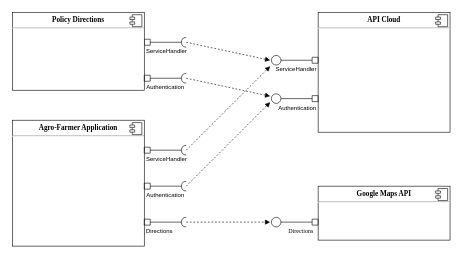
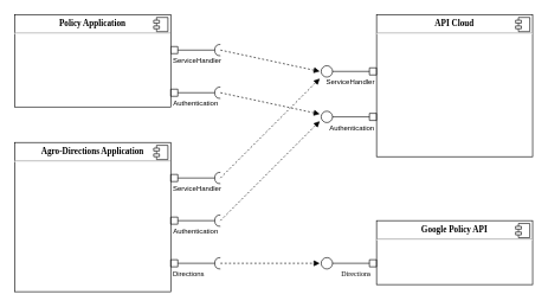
  <mxCell id="0" />
  <mxCell id="1" parent="0" />
  <mxCell id="2" style="rounded=0;orthogonalLoop=1;jettySize=auto;html=1;elbow=vertical;endArrow=halfCircle;endFill=0;startArrow=box;startFill=0;startSize=8;" edge="1" parent="1"><mxGeometry relative="1" as="geometry"><mxPoint x="240" y="70" as="sourcePoint" /><mxPoint x="310" y="70" as="targetPoint" /></mxGeometry></mxCell>
- <mxCell id="3" value="&lt;p style=&quot;margin: 0px ; margin-top: 6px ; text-align: center&quot;&gt;&lt;font face=&quot;Verdana&quot;&gt;&lt;b&gt;Policy Directions&lt;br&gt;&lt;/b&gt;&lt;/font&gt;&lt;/p&gt;&lt;hr&gt;&lt;p style=&quot;margin: 0px ; margin-left: 8px&quot;&gt;&lt;font face=&quot;Verdana&quot;&gt;&lt;br&gt;&lt;br&gt;&lt;/font&gt;&lt;/p&gt;" style="align=left;overflow=fill;html=1;dropTarget=0;" vertex="1" parent="1"><mxGeometry x="20" y="20" width="220" height="130" as="geometry" /></mxCell>
+ <mxCell id="3" value="&lt;p style=&quot;margin: 0px ; margin-top: 6px ; text-align: center&quot;&gt;&lt;font face=&quot;Verdana&quot;&gt;&lt;b&gt;Policy Application&lt;br&gt;&lt;/b&gt;&lt;/font&gt;&lt;/p&gt;&lt;hr&gt;&lt;p style=&quot;margin: 0px ; margin-left: 8px&quot;&gt;&lt;font face=&quot;Verdana&quot;&gt;&lt;br&gt;&lt;br&gt;&lt;/font&gt;&lt;/p&gt;" style="align=left;overflow=fill;html=1;dropTarget=0;" vertex="1" parent="1"><mxGeometry x="20" y="20" width="220" height="130" as="geometry" /></mxCell>
  <mxCell id="4" value="" style="shape=component;jettyWidth=8;jettyHeight=4;" vertex="1" parent="3"><mxGeometry x="1" width="20" height="20" relative="1" as="geometry"><mxPoint x="-24" y="4" as="offset" /></mxGeometry></mxCell>
- <mxCell id="5" value="&lt;p style=&quot;margin: 0px ; margin-top: 6px ; text-align: center&quot;&gt;&lt;font face=&quot;Verdana&quot;&gt;&lt;b&gt;Agro-Farmer Application&lt;br&gt;&lt;/b&gt;&lt;/font&gt;&lt;/p&gt;&lt;hr&gt;&lt;p style=&quot;margin: 0px ; margin-left: 8px&quot;&gt;&lt;font face=&quot;Verdana&quot;&gt;&lt;br&gt;&lt;br&gt;&lt;/font&gt;&lt;/p&gt;" style="align=left;overflow=fill;html=1;dropTarget=0;" vertex="1" parent="1"><mxGeometry x="20" y="200" width="220" height="210" as="geometry" /></mxCell>
+ <mxCell id="5" value="&lt;p style=&quot;margin: 0px ; margin-top: 6px ; text-align: center&quot;&gt;&lt;font face=&quot;Verdana&quot;&gt;&lt;b&gt;Agro-Directions Application&lt;br&gt;&lt;/b&gt;&lt;/font&gt;&lt;/p&gt;&lt;hr&gt;&lt;p style=&quot;margin: 0px ; margin-left: 8px&quot;&gt;&lt;font face=&quot;Verdana&quot;&gt;&lt;br&gt;&lt;br&gt;&lt;/font&gt;&lt;/p&gt;" style="align=left;overflow=fill;html=1;dropTarget=0;" vertex="1" parent="1"><mxGeometry x="20" y="200" width="220" height="210" as="geometry" /></mxCell>
  <mxCell id="6" value="" style="shape=component;jettyWidth=8;jettyHeight=4;" vertex="1" parent="5"><mxGeometry x="1" width="20" height="20" relative="1" as="geometry"><mxPoint x="-24" y="4" as="offset" /></mxGeometry></mxCell>
- <mxCell id="7" value="&lt;p style=&quot;margin: 0px ; margin-top: 6px ; text-align: center&quot;&gt;&lt;font face=&quot;Verdana&quot;&gt;&lt;b&gt;Google Maps API&lt;br&gt;&lt;/b&gt;&lt;/font&gt;&lt;/p&gt;&lt;hr&gt;&lt;p style=&quot;margin: 0px ; margin-left: 8px&quot;&gt;&lt;font face=&quot;Verdana&quot;&gt;&lt;br&gt;&lt;br&gt;&lt;/font&gt;&lt;/p&gt;" style="align=left;overflow=fill;html=1;dropTarget=0;" vertex="1" parent="1"><mxGeometry x="530" y="310" width="220" height="90" as="geometry" /></mxCell>
+ <mxCell id="7" value="&lt;p style=&quot;margin: 0px ; margin-top: 6px ; text-align: center&quot;&gt;&lt;font face=&quot;Verdana&quot;&gt;&lt;b&gt;Google Policy API&lt;br&gt;&lt;/b&gt;&lt;/font&gt;&lt;/p&gt;&lt;hr&gt;&lt;p style=&quot;margin: 0px ; margin-left: 8px&quot;&gt;&lt;font face=&quot;Verdana&quot;&gt;&lt;br&gt;&lt;br&gt;&lt;/font&gt;&lt;/p&gt;" style="align=left;overflow=fill;html=1;dropTarget=0;" vertex="1" parent="1"><mxGeometry x="530" y="310" width="220" height="90" as="geometry" /></mxCell>
  <mxCell id="8" value="" style="shape=component;jettyWidth=8;jettyHeight=4;" vertex="1" parent="7"><mxGeometry x="1" width="20" height="20" relative="1" as="geometry"><mxPoint x="-24" y="4" as="offset" /></mxGeometry></mxCell>
  <mxCell id="9" value="&lt;p style=&quot;margin: 0px ; margin-top: 6px ; text-align: center&quot;&gt;&lt;font face=&quot;Verdana&quot;&gt;&lt;b&gt;API Cloud&lt;br&gt;&lt;/b&gt;&lt;/font&gt;&lt;/p&gt;&lt;hr&gt;&lt;p style=&quot;margin: 0px ; margin-left: 8px&quot;&gt;&lt;font face=&quot;Verdana&quot;&gt;&lt;br&gt;&lt;br&gt;&lt;/font&gt;&lt;/p&gt;" style="align=left;overflow=fill;html=1;dropTarget=0;" vertex="1" parent="1"><mxGeometry x="530" y="20" width="220" height="200" as="geometry" /></mxCell>
  <mxCell id="10" value="" style="shape=component;jettyWidth=8;jettyHeight=4;" vertex="1" parent="9"><mxGeometry x="1" width="20" height="20" relative="1" as="geometry"><mxPoint x="-24" y="4" as="offset" /></mxGeometry></mxCell>
  <mxCell id="11" style="rounded=0;orthogonalLoop=1;jettySize=auto;html=1;elbow=vertical;endArrow=halfCircle;endFill=0;startArrow=box;startFill=0;exitX=1;exitY=0.5;exitDx=0;exitDy=0;startSize=8;" edge="1" parent="1"><mxGeometry relative="1" as="geometry"><mxPoint x="240" y="130" as="sourcePoint" /><mxPoint x="310" y="130" as="targetPoint" /></mxGeometry></mxCell>
  <mxCell id="12" style="rounded=0;orthogonalLoop=1;jettySize=auto;html=1;elbow=vertical;endArrow=box;endFill=0;startArrow=oval;startFill=0;exitX=1;exitY=0.5;exitDx=0;exitDy=0;startSize=16;endSize=8;" edge="1" parent="1"><mxGeometry relative="1" as="geometry"><mxPoint x="460" y="100" as="sourcePoint" /><mxPoint x="530" y="100" as="targetPoint" /></mxGeometry></mxCell>
  <mxCell id="13" style="rounded=0;orthogonalLoop=1;jettySize=auto;html=1;elbow=vertical;endArrow=box;endFill=0;startArrow=oval;startFill=0;exitX=1;exitY=0.5;exitDx=0;exitDy=0;startSize=16;endSize=8;" edge="1" parent="1"><mxGeometry relative="1" as="geometry"><mxPoint x="460" y="164" as="sourcePoint" /><mxPoint x="530" y="164" as="targetPoint" /></mxGeometry></mxCell>
  <mxCell id="14" style="rounded=0;orthogonalLoop=1;jettySize=auto;html=1;elbow=vertical;endArrow=box;endFill=0;startArrow=oval;startFill=0;exitX=1;exitY=0.5;exitDx=0;exitDy=0;startSize=16;endSize=8;" edge="1" parent="1"><mxGeometry relative="1" as="geometry"><mxPoint x="460" y="370" as="sourcePoint" /><mxPoint x="530" y="370" as="targetPoint" /></mxGeometry></mxCell>
  <mxCell id="15" style="rounded=0;orthogonalLoop=1;jettySize=auto;html=1;elbow=vertical;endArrow=halfCircle;endFill=0;startArrow=box;startFill=0;exitX=1;exitY=0.5;exitDx=0;exitDy=0;startSize=8;" edge="1" parent="1"><mxGeometry relative="1" as="geometry"><mxPoint x="240" y="250" as="sourcePoint" /><mxPoint x="310" y="250" as="targetPoint" /></mxGeometry></mxCell>
  <mxCell id="16" style="rounded=0;orthogonalLoop=1;jettySize=auto;html=1;elbow=vertical;endArrow=halfCircle;endFill=0;startArrow=box;startFill=0;exitX=1;exitY=0.5;exitDx=0;exitDy=0;startSize=8;" edge="1" parent="1"><mxGeometry relative="1" as="geometry"><mxPoint x="240" y="310" as="sourcePoint" /><mxPoint x="310" y="310" as="targetPoint" /></mxGeometry></mxCell>
  <mxCell id="17" value="" style="endArrow=block;dashed=1;html=1;rounded=0;startSize=14;strokeColor=#000000;elbow=vertical;endFill=1;" edge="1" parent="1"><mxGeometry width="50" height="50" relative="1" as="geometry"><mxPoint x="310" y="370" as="sourcePoint" /><mxPoint x="450" y="370" as="targetPoint" /></mxGeometry></mxCell>
  <mxCell id="18" value="&lt;font style=&quot;font-size: 10px;&quot; face=&quot;Verdana&quot;&gt;Directions&lt;/font&gt;" style="text;html=1;align=center;verticalAlign=middle;resizable=0;points=[];autosize=1;strokeColor=none;fillColor=none;fontSize=10;" vertex="1" parent="1"><mxGeometry x="466" y="375" width="70" height="20" as="geometry" /></mxCell>
  <mxCell id="19" style="rounded=0;orthogonalLoop=1;jettySize=auto;html=1;elbow=vertical;endArrow=halfCircle;endFill=0;startArrow=box;startFill=0;exitX=1;exitY=0.5;exitDx=0;exitDy=0;endSize=6;startSize=8;" edge="1" parent="1"><mxGeometry relative="1" as="geometry"><mxPoint x="240" y="370" as="sourcePoint" /><mxPoint x="310" y="370" as="targetPoint" /></mxGeometry></mxCell>
  <mxCell id="20" value="" style="endArrow=block;dashed=1;html=1;rounded=0;startSize=14;strokeColor=#000000;elbow=vertical;endFill=1;" edge="1" parent="1"><mxGeometry width="50" height="50" relative="1" as="geometry"><mxPoint x="310" y="310" as="sourcePoint" /><mxPoint x="450" y="170" as="targetPoint" /></mxGeometry></mxCell>
  <mxCell id="21" value="" style="endArrow=block;dashed=1;html=1;rounded=0;startSize=14;strokeColor=#000000;elbow=vertical;endFill=1;" edge="1" parent="1"><mxGeometry width="50" height="50" relative="1" as="geometry"><mxPoint x="310" y="250" as="sourcePoint" /><mxPoint x="450" y="110" as="targetPoint" /></mxGeometry></mxCell>
  <mxCell id="22" value="" style="endArrow=block;dashed=1;html=1;rounded=0;startSize=14;strokeColor=#000000;elbow=vertical;endFill=1;" edge="1" parent="1"><mxGeometry width="50" height="50" relative="1" as="geometry"><mxPoint x="310" y="130" as="sourcePoint" /><mxPoint x="450" y="160" as="targetPoint" /></mxGeometry></mxCell>
  <mxCell id="23" value="" style="endArrow=block;dashed=1;html=1;rounded=0;startSize=14;strokeColor=#000000;elbow=vertical;endFill=1;" edge="1" parent="1"><mxGeometry width="50" height="50" relative="1" as="geometry"><mxPoint x="310" y="70" as="sourcePoint" /><mxPoint x="450" y="100" as="targetPoint" /></mxGeometry></mxCell>
  <mxCell id="24" value="&lt;font style=&quot;font-size: 10px&quot; face=&quot;Helvetica&quot;&gt;Directions&lt;/font&gt;" style="text;html=1;align=center;verticalAlign=middle;resizable=0;points=[];autosize=1;strokeColor=none;fillColor=none;fontSize=10;" vertex="1" parent="1"><mxGeometry x="235" y="375" width="60" height="20" as="geometry" /></mxCell>
  <mxCell id="25" value="&lt;font style=&quot;font-size: 10px&quot; face=&quot;Helvetica&quot;&gt;Authentication&lt;/font&gt;" style="text;html=1;align=center;verticalAlign=middle;resizable=0;points=[];autosize=1;strokeColor=none;fillColor=none;fontFamily=Verdana;fontSize=10;" vertex="1" parent="1"><mxGeometry x="235" y="315" width="80" height="20" as="geometry" /></mxCell>
  <mxCell id="26" value="&lt;font face=&quot;Helvetica&quot;&gt;ServiceHandler&lt;/font&gt;" style="text;html=1;align=center;verticalAlign=middle;resizable=0;points=[];autosize=1;strokeColor=none;fillColor=none;fontSize=10;" vertex="1" parent="1"><mxGeometry x="237" y="255" width="80" height="20" as="geometry" /></mxCell>
  <mxCell id="27" value="&lt;font style=&quot;font-size: 10px&quot; face=&quot;Helvetica&quot;&gt;Authentication&lt;/font&gt;" style="text;html=1;align=center;verticalAlign=middle;resizable=0;points=[];autosize=1;strokeColor=none;fillColor=none;fontFamily=Verdana;fontSize=10;" vertex="1" parent="1"><mxGeometry x="455" y="169" width="80" height="20" as="geometry" /></mxCell>
  <mxCell id="28" value="&lt;font face=&quot;Helvetica&quot;&gt;ServiceHandler&lt;/font&gt;" style="text;html=1;align=center;verticalAlign=middle;resizable=0;points=[];autosize=1;strokeColor=none;fillColor=none;fontSize=10;" vertex="1" parent="1"><mxGeometry x="453" y="105" width="80" height="20" as="geometry" /></mxCell>
  <mxCell id="29" value="&lt;font style=&quot;font-size: 10px&quot; face=&quot;Helvetica&quot;&gt;Authentication&lt;/font&gt;" style="text;html=1;align=center;verticalAlign=middle;resizable=0;points=[];autosize=1;strokeColor=none;fillColor=none;fontFamily=Verdana;fontSize=10;" vertex="1" parent="1"><mxGeometry x="235" y="135" width="80" height="20" as="geometry" /></mxCell>
  <mxCell id="30" value="&lt;font face=&quot;Helvetica&quot;&gt;ServiceHandler&lt;/font&gt;" style="text;html=1;align=center;verticalAlign=middle;resizable=0;points=[];autosize=1;strokeColor=none;fillColor=none;fontSize=10;" vertex="1" parent="1"><mxGeometry x="237" y="75" width="80" height="20" as="geometry" /></mxCell>
